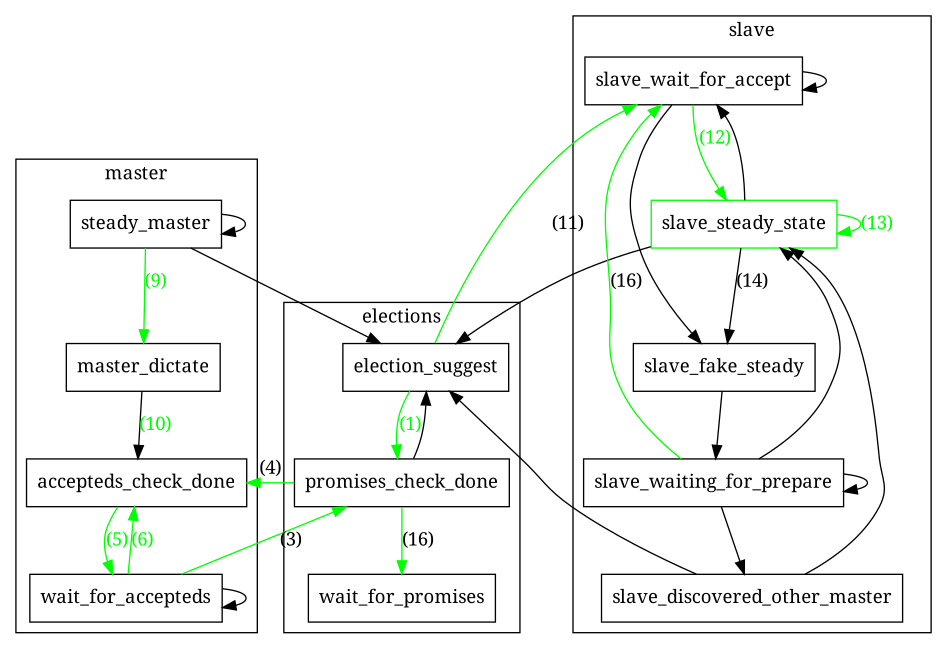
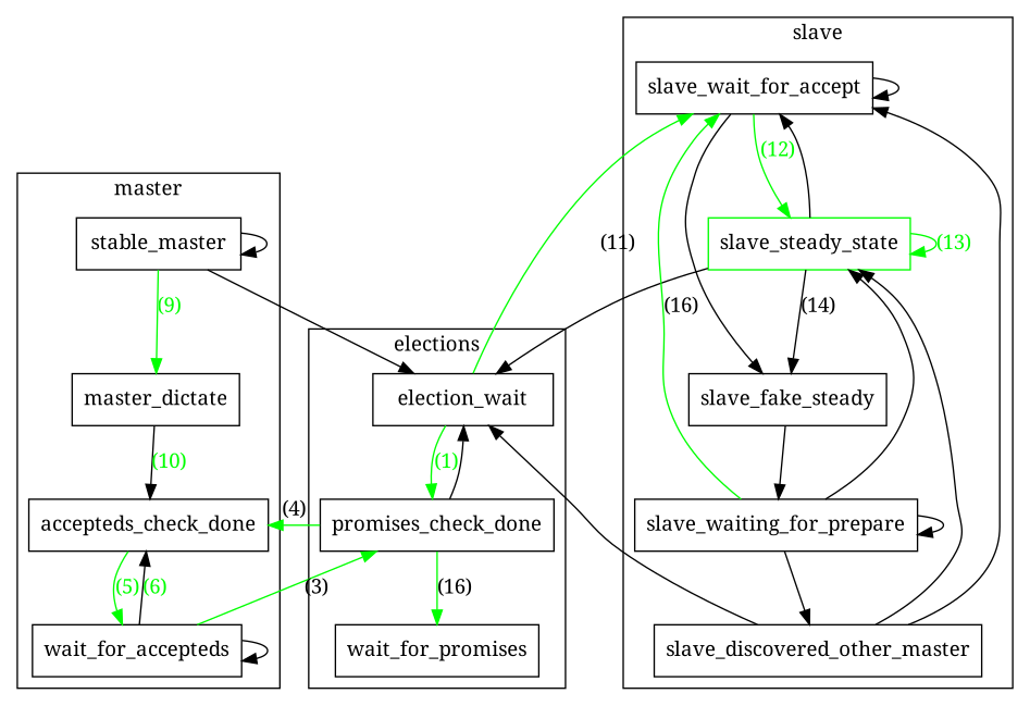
  digraph {
    compound=true
    fontname="Noto Serif"
    node [fontname="Noto Serif" shape=box]
    edge [fontname="Noto Serif"]
-   stable_master [label=steady_master]
+   stable_master
    master_dictate
    accepteds_check_done
    wait_for_accepteds
    slave_wait_for_accept [color=black]
    slave_steady_state [color=green]
    n7 [color=black label=slave_fake_steady]
    slave_waiting_for_prepare [color=black]
    slave_discovered_other_master [color=black]
-   election_suggest
+   election_suggest [label=election_wait]
    promises_check_done
    wait_for_promises
    subgraph cluster_1 {
      label=master
      stable_master
      master_dictate
      accepteds_check_done
      wait_for_accepteds
    }
    subgraph cluster_2 {
      label=slave
      slave_wait_for_accept
      slave_steady_state
      n7
      slave_waiting_for_prepare
      slave_discovered_other_master
    }
    subgraph cluster_3 {
      label=elections
      election_suggest
      promises_check_done
      wait_for_promises
    }
    stable_master -> stable_master
    stable_master -> master_dictate [color=green fontcolor=green label="(9)"]
    stable_master -> election_suggest
    master_dictate -> accepteds_check_done [color=black fontcolor=green label="(10)"]
    accepteds_check_done -> wait_for_accepteds [color=green fontcolor=green label="(5)"]
-   wait_for_accepteds -> accepteds_check_done [color=green fontcolor=green label="(6)"]
+   wait_for_accepteds -> accepteds_check_done [color=black fontcolor=green label="(6)"]
    wait_for_accepteds -> wait_for_accepteds
    wait_for_accepteds -> promises_check_done [color=green label="(3)"]
    slave_wait_for_accept -> slave_wait_for_accept
    slave_wait_for_accept -> slave_steady_state [color=green fontcolor=green label="(12)"]
    slave_wait_for_accept -> n7
    slave_steady_state -> slave_wait_for_accept
    slave_steady_state -> slave_steady_state [color=green fontcolor=green label="(13)"]
    slave_steady_state -> n7 [label="(14)"]
    slave_steady_state -> election_suggest
    n7 -> slave_waiting_for_prepare
    slave_waiting_for_prepare -> slave_wait_for_accept [color=green label="(16)"]
    slave_waiting_for_prepare -> slave_steady_state
    slave_waiting_for_prepare -> slave_waiting_for_prepare
    slave_waiting_for_prepare -> slave_discovered_other_master
+   slave_discovered_other_master -> slave_wait_for_accept
    slave_discovered_other_master -> slave_steady_state
    slave_discovered_other_master -> election_suggest
    election_suggest -> slave_wait_for_accept [color=green label="(11)"]
    election_suggest -> promises_check_done [color=green fontcolor=green label="(1)"]
    promises_check_done -> accepteds_check_done [color=green label="(4)"]
    promises_check_done -> election_suggest
    promises_check_done -> wait_for_promises [color=green label="(16)"]
  }
